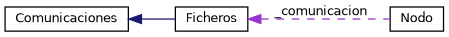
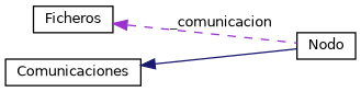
  digraph {
    rankdir=LR
    node [color=black fillcolor=white fontname=Helvetica fontsize=10 shape=record style=filled]
    edge [dir=back fontname=Helvetica fontsize=10 labelfontname=Helvetica labelfontsize=10]
    n1 [height=0.2 label=Nodo width=0.4]
    n2 [height=0.2 label=Ficheros width=0.4]
    n3 [height=0.2 label=Comunicaciones width=0.4]
    n2 -> n1 [color=darkorchid3 label=" _comunicacion" style=dashed]
-   n3 -> n2 [color=midnightblue style=solid]
+   n3 -> n1 [color=midnightblue style=solid]
  }
